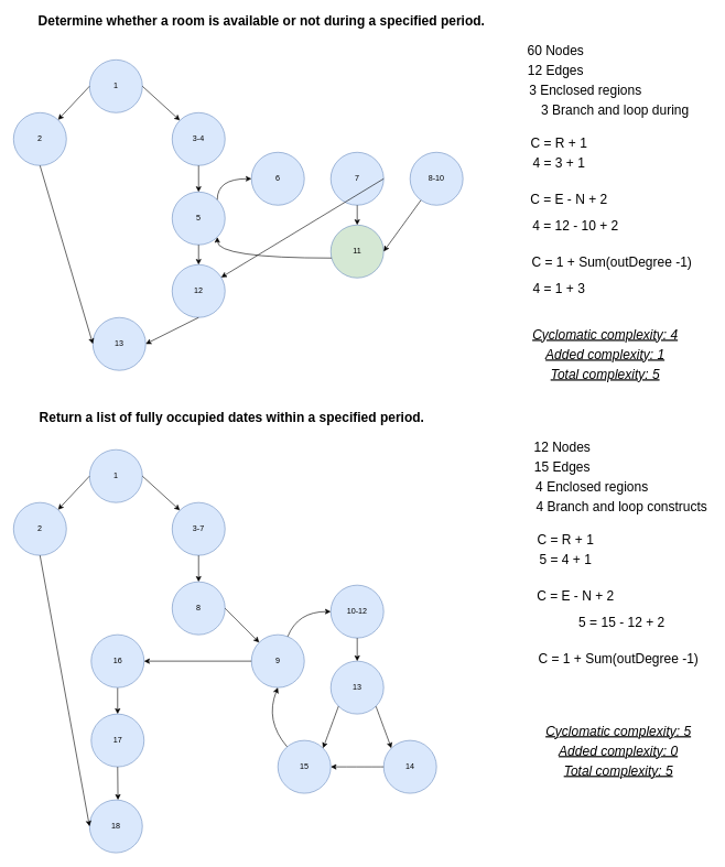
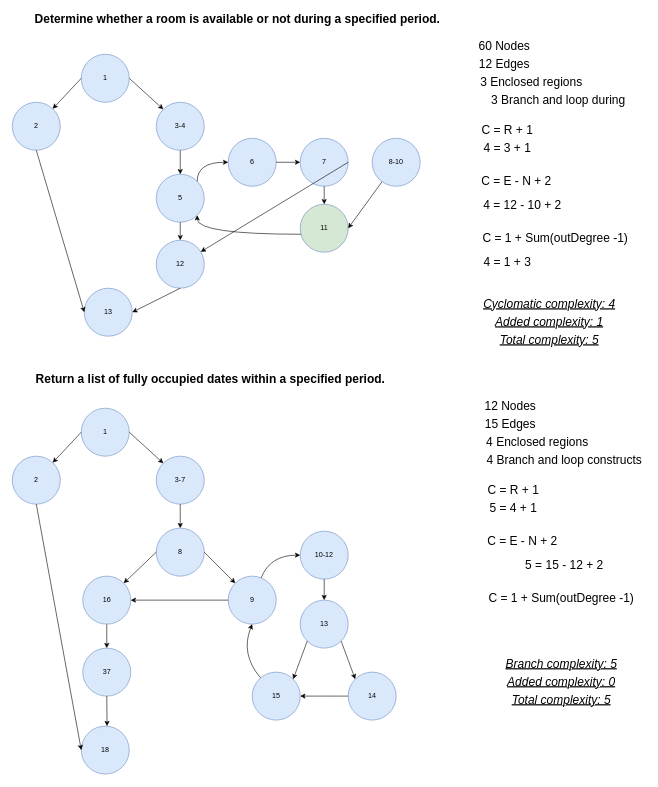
  <mxCell id="0" />
  <mxCell id="1" parent="0" />
  <mxCell id="2" value="1" style="ellipse;whiteSpace=wrap;html=1;aspect=fixed;fillColor=#dae8fc;strokeColor=#6c8ebf;" parent="1" vertex="1"><mxGeometry x="135" y="90" width="80" height="80" as="geometry" /></mxCell>
  <mxCell id="3" value="2" style="ellipse;whiteSpace=wrap;html=1;aspect=fixed;fillColor=#dae8fc;strokeColor=#6c8ebf;" parent="1" vertex="1"><mxGeometry y="170" width="80" height="80" as="geometry" x="20" /></mxCell>
  <mxCell id="4" value="3-4" style="ellipse;whiteSpace=wrap;html=1;aspect=fixed;fillColor=#dae8fc;strokeColor=#6c8ebf;" parent="1" vertex="1"><mxGeometry x="260" y="170" width="80" height="80" as="geometry" /></mxCell>
  <mxCell id="5" value="6" style="ellipse;whiteSpace=wrap;html=1;aspect=fixed;fillColor=#dae8fc;strokeColor=#6c8ebf;" parent="1" vertex="1"><mxGeometry x="380" y="230" width="80" height="80" as="geometry" /></mxCell>
  <mxCell id="6" value="5" style="ellipse;whiteSpace=wrap;html=1;aspect=fixed;fillColor=#dae8fc;strokeColor=#6c8ebf;" parent="1" vertex="1"><mxGeometry x="260" y="290" width="80" height="80" as="geometry" /></mxCell>
  <mxCell id="7" value="12" style="ellipse;whiteSpace=wrap;html=1;aspect=fixed;fillColor=#dae8fc;strokeColor=#6c8ebf;" parent="1" vertex="1"><mxGeometry x="260" y="400" width="80" height="80" as="geometry" /></mxCell>
  <mxCell id="8" value="" style="endArrow=classic;html=1;rounded=0;exitX=0;exitY=0.5;exitDx=0;exitDy=0;" parent="1" source="2" target="3" edge="1"><mxGeometry width="50" height="50" relative="1" as="geometry"><mxPoint x="40" y="140" as="sourcePoint" /><mxPoint x="90" y="90" as="targetPoint" /></mxGeometry></mxCell>
  <mxCell id="9" value="" style="endArrow=classic;html=1;rounded=0;exitX=1;exitY=0.5;exitDx=0;exitDy=0;entryX=0;entryY=0;entryDx=0;entryDy=0;" parent="1" source="2" target="4" edge="1"><mxGeometry width="50" height="50" relative="1" as="geometry"><mxPoint x="145" y="140" as="sourcePoint" /><mxPoint x="97.358" y="190.819" as="targetPoint" /></mxGeometry></mxCell>
  <mxCell id="10" value="" style="endArrow=classic;html=1;rounded=0;exitX=0.5;exitY=1;exitDx=0;exitDy=0;entryX=0.5;entryY=0;entryDx=0;entryDy=0;" parent="1" source="4" target="6" edge="1"><mxGeometry width="50" height="50" relative="1" as="geometry"><mxPoint x="225" y="140" as="sourcePoint" /><mxPoint x="281.716" y="191.716" as="targetPoint" /></mxGeometry></mxCell>
  <mxCell id="11" value="" style="endArrow=classic;html=1;rounded=0;exitX=0.5;exitY=1;exitDx=0;exitDy=0;entryX=0.5;entryY=0;entryDx=0;entryDy=0;" parent="1" source="6" target="7" edge="1"><mxGeometry width="50" height="50" relative="1" as="geometry"><mxPoint x="310" y="260" as="sourcePoint" /><mxPoint x="310" y="300" as="targetPoint" /></mxGeometry></mxCell>
  <mxCell id="12" value="" style="endArrow=classic;html=1;rounded=0;exitX=1;exitY=0;exitDx=0;exitDy=0;entryX=0;entryY=0.5;entryDx=0;entryDy=0;edgeStyle=orthogonalEdgeStyle;curved=1;" parent="1" source="6" target="5" edge="1"><mxGeometry width="50" height="50" relative="1" as="geometry"><mxPoint x="310" y="380" as="sourcePoint" /><mxPoint x="228.284" y="451.716" as="targetPoint" /><Array as="points"><mxPoint x="328" y="270" /></Array></mxGeometry></mxCell>
  <mxCell id="13" value="7" style="ellipse;whiteSpace=wrap;html=1;aspect=fixed;fillColor=#dae8fc;strokeColor=#6c8ebf;" parent="1" vertex="1"><mxGeometry x="500" y="230" width="80" height="80" as="geometry" /></mxCell>
+ <mxCell id="14" value="" style="endArrow=classic;html=1;rounded=0;exitX=1;exitY=0.5;exitDx=0;exitDy=0;entryX=0;entryY=0.5;entryDx=0;entryDy=0;" parent="1" source="5" target="13" edge="1"><mxGeometry width="50" height="50" relative="1" as="geometry"><mxPoint x="350" y="400" as="sourcePoint" /><mxPoint x="430" y="280" as="targetPoint" /></mxGeometry></mxCell>
  <mxCell id="15" value="8-10" style="ellipse;whiteSpace=wrap;html=1;aspect=fixed;fillColor=#dae8fc;strokeColor=#6c8ebf;" parent="1" vertex="1"><mxGeometry x="620" y="230" width="80" height="80" as="geometry" /></mxCell>
  <mxCell id="16" value="11" style="ellipse;whiteSpace=wrap;html=1;aspect=fixed;fillColor=#d5e8d4;strokeColor=#6c8ebf;" parent="1" vertex="1"><mxGeometry x="500" y="340" width="80" height="80" as="geometry" /></mxCell>
  <mxCell id="17" value="" style="endArrow=classic;html=1;rounded=0;exitX=1;exitY=0.5;exitDx=0;exitDy=0;" parent="1" source="13" target="7" edge="1"><mxGeometry width="50" height="50" relative="1" as="geometry"><mxPoint x="470" y="320" as="sourcePoint" /><mxPoint x="540" y="350" as="targetPoint" /></mxGeometry></mxCell>
  <mxCell id="18" value="" style="endArrow=classic;html=1;rounded=0;exitX=0.5;exitY=1;exitDx=0;exitDy=0;entryX=0.5;entryY=0;entryDx=0;entryDy=0;" parent="1" source="13" target="16" edge="1"><mxGeometry width="50" height="50" relative="1" as="geometry"><mxPoint x="550" y="320" as="sourcePoint" /><mxPoint x="550" y="360" as="targetPoint" /></mxGeometry></mxCell>
  <mxCell id="19" value="" style="endArrow=classic;html=1;rounded=0;entryX=1;entryY=0.5;entryDx=0;entryDy=0;" parent="1" source="15" target="16" edge="1"><mxGeometry width="50" height="50" relative="1" as="geometry"><mxPoint x="521.716" y="308.284" as="sourcePoint" /><mxPoint x="458.284" y="371.716" as="targetPoint" /></mxGeometry></mxCell>
  <mxCell id="20" value="13" style="ellipse;whiteSpace=wrap;html=1;aspect=fixed;fillColor=#dae8fc;strokeColor=#6c8ebf;" parent="1" vertex="1"><mxGeometry x="140" y="480" width="80" height="80" as="geometry" /></mxCell>
  <mxCell id="21" value="" style="endArrow=classic;html=1;rounded=0;exitX=0.5;exitY=1;exitDx=0;exitDy=0;entryX=1;entryY=0.5;entryDx=0;entryDy=0;" parent="1" source="7" target="20" edge="1"><mxGeometry width="50" height="50" relative="1" as="geometry"><mxPoint x="270" y="340" as="sourcePoint" /><mxPoint x="225" y="340" as="targetPoint" /></mxGeometry></mxCell>
  <mxCell id="22" value="" style="endArrow=classic;html=1;rounded=0;exitX=0.5;exitY=1;exitDx=0;exitDy=0;entryX=0;entryY=0.5;entryDx=0;entryDy=0;" parent="1" source="3" target="20" edge="1"><mxGeometry width="50" height="50" relative="1" as="geometry"><mxPoint x="145" y="140" as="sourcePoint" /><mxPoint x="97.358" y="190.819" as="targetPoint" /></mxGeometry></mxCell>
  <mxCell id="23" value="&lt;font style=&quot;font-size: 20px&quot;&gt;&lt;b&gt;Determine whether a room is available or not during a specified period.&lt;/b&gt;&lt;/font&gt;" style="text;html=1;align=center;verticalAlign=middle;resizable=0;points=[];autosize=1;strokeColor=none;fillColor=none;" parent="1" vertex="1"><mxGeometry x="50" y="20" width="690" height="20" as="geometry" /></mxCell>
  <mxCell id="24" value="&lt;font style=&quot;font-size: 20px&quot;&gt;&lt;b&gt;Return a list of fully occupied dates within a specified period.&lt;/b&gt;&lt;/font&gt;" style="text;html=1;align=center;verticalAlign=middle;resizable=0;points=[];autosize=1;strokeColor=none;fillColor=none;" parent="1" vertex="1"><mxGeometry x="50" y="620" width="600" height="20" as="geometry" /></mxCell>
  <mxCell id="25" value="1" style="ellipse;whiteSpace=wrap;html=1;aspect=fixed;fillColor=#dae8fc;strokeColor=#6c8ebf;" parent="1" vertex="1"><mxGeometry x="135" y="680" width="80" height="80" as="geometry" /></mxCell>
  <mxCell id="26" value="2" style="ellipse;whiteSpace=wrap;html=1;aspect=fixed;fillColor=#dae8fc;strokeColor=#6c8ebf;" parent="1" vertex="1"><mxGeometry y="760" width="80" height="80" as="geometry" x="20" /></mxCell>
  <mxCell id="27" value="3-7" style="ellipse;whiteSpace=wrap;html=1;aspect=fixed;fillColor=#dae8fc;strokeColor=#6c8ebf;" parent="1" vertex="1"><mxGeometry x="260" y="760" width="80" height="80" as="geometry" /></mxCell>
  <mxCell id="28" value="" style="endArrow=classic;html=1;rounded=0;exitX=0;exitY=0.5;exitDx=0;exitDy=0;" parent="1" source="25" target="26" edge="1"><mxGeometry width="50" height="50" relative="1" as="geometry"><mxPoint x="40" y="730" as="sourcePoint" /><mxPoint x="90" y="680" as="targetPoint" /></mxGeometry></mxCell>
  <mxCell id="29" value="" style="endArrow=classic;html=1;rounded=0;exitX=1;exitY=0.5;exitDx=0;exitDy=0;entryX=0;entryY=0;entryDx=0;entryDy=0;" parent="1" source="25" target="27" edge="1"><mxGeometry width="50" height="50" relative="1" as="geometry"><mxPoint x="145" y="730" as="sourcePoint" /><mxPoint x="97.358" y="780.819" as="targetPoint" /></mxGeometry></mxCell>
  <mxCell id="30" value="" style="endArrow=classic;html=1;rounded=0;exitX=0.5;exitY=1;exitDx=0;exitDy=0;entryX=0.5;entryY=0;entryDx=0;entryDy=0;" parent="1" source="27" target="34" edge="1"><mxGeometry width="50" height="50" relative="1" as="geometry"><mxPoint x="225" y="730" as="sourcePoint" /><mxPoint x="300" y="890" as="targetPoint" /></mxGeometry></mxCell>
  <mxCell id="31" value="18" style="ellipse;whiteSpace=wrap;html=1;aspect=fixed;fillColor=#dae8fc;strokeColor=#6c8ebf;" parent="1" vertex="1"><mxGeometry x="135" y="1210" width="80" height="80" as="geometry" /></mxCell>
  <mxCell id="32" value="" style="endArrow=classic;html=1;rounded=0;exitX=0.5;exitY=1;exitDx=0;exitDy=0;entryX=0.5;entryY=0;entryDx=0;entryDy=0;" parent="1" source="37" target="71" edge="1"><mxGeometry width="50" height="50" relative="1" as="geometry"><mxPoint x="177.5" y="1110" as="sourcePoint" /><mxPoint x="227.5" y="1080" as="targetPoint" /></mxGeometry></mxCell>
  <mxCell id="33" value="" style="endArrow=classic;html=1;rounded=0;exitX=0.5;exitY=1;exitDx=0;exitDy=0;entryX=0;entryY=0.5;entryDx=0;entryDy=0;" parent="1" source="26" target="31" edge="1"><mxGeometry width="50" height="50" relative="1" as="geometry"><mxPoint x="145" y="730" as="sourcePoint" /><mxPoint x="97.358" y="780.819" as="targetPoint" /></mxGeometry></mxCell>
  <mxCell id="34" value="8" style="ellipse;whiteSpace=wrap;html=1;aspect=fixed;fillColor=#dae8fc;strokeColor=#6c8ebf;" parent="1" vertex="1"><mxGeometry x="260" y="880" width="80" height="80" as="geometry" /></mxCell>
  <mxCell id="35" value="9" style="ellipse;whiteSpace=wrap;html=1;aspect=fixed;fillColor=#dae8fc;strokeColor=#6c8ebf;" parent="1" vertex="1"><mxGeometry x="380" y="960" width="80" height="80" as="geometry" /></mxCell>
  <mxCell id="36" value="" style="endArrow=classic;html=1;rounded=0;exitX=1;exitY=0.5;exitDx=0;exitDy=0;entryX=0;entryY=0;entryDx=0;entryDy=0;" parent="1" source="34" target="35" edge="1"><mxGeometry width="50" height="50" relative="1" as="geometry"><mxPoint x="310" y="850" as="sourcePoint" /><mxPoint x="310" y="890" as="targetPoint" /></mxGeometry></mxCell>
  <mxCell id="37" value="16" style="ellipse;whiteSpace=wrap;html=1;aspect=fixed;fillColor=#dae8fc;strokeColor=#6c8ebf;" parent="1" vertex="1"><mxGeometry x="137.5" y="960" width="80" height="80" as="geometry" /></mxCell>
+ <mxCell id="38" value="" style="endArrow=classic;html=1;rounded=0;exitX=0;exitY=0.5;exitDx=0;exitDy=0;entryX=1;entryY=0;entryDx=0;entryDy=0;" parent="1" source="34" target="37" edge="1"><mxGeometry width="50" height="50" relative="1" as="geometry"><mxPoint x="227.5" y="880" as="sourcePoint" /><mxPoint x="284.216" y="931.716" as="targetPoint" /></mxGeometry></mxCell>
  <mxCell id="39" value="10-12" style="ellipse;whiteSpace=wrap;html=1;aspect=fixed;fillColor=#dae8fc;strokeColor=#6c8ebf;" parent="1" vertex="1"><mxGeometry x="500" y="885" width="80" height="80" as="geometry" /></mxCell>
  <mxCell id="40" value="13" style="ellipse;whiteSpace=wrap;html=1;aspect=fixed;fillColor=#dae8fc;strokeColor=#6c8ebf;" parent="1" vertex="1"><mxGeometry x="500" y="1000" width="80" height="80" as="geometry" /></mxCell>
  <mxCell id="41" value="" style="endArrow=classic;html=1;rounded=0;exitX=0.5;exitY=1;exitDx=0;exitDy=0;entryX=0.5;entryY=0;entryDx=0;entryDy=0;" parent="1" source="39" target="40" edge="1"><mxGeometry width="50" height="50" relative="1" as="geometry"><mxPoint x="590" y="810" as="sourcePoint" /><mxPoint x="630" y="810" as="targetPoint" /></mxGeometry></mxCell>
  <mxCell id="42" value="14" style="ellipse;whiteSpace=wrap;html=1;aspect=fixed;fillColor=#dae8fc;strokeColor=#6c8ebf;" parent="1" vertex="1"><mxGeometry x="580" y="1120" width="80" height="80" as="geometry" /></mxCell>
  <mxCell id="43" value="60 Nodes" style="text;html=1;align=center;verticalAlign=middle;resizable=0;points=[];autosize=1;strokeColor=none;fillColor=none;fontSize=20;" parent="1" vertex="1"><mxGeometry x="790" y="60" width="100" height="30" as="geometry" /></mxCell>
  <mxCell id="44" value="12 Edges" style="text;html=1;align=center;verticalAlign=middle;resizable=0;points=[];autosize=1;strokeColor=none;fillColor=none;fontSize=20;" parent="1" vertex="1"><mxGeometry x="790" y="90" width="100" height="30" as="geometry" /></mxCell>
  <mxCell id="45" value="3 Enclosed regions" style="text;html=1;align=center;verticalAlign=middle;resizable=0;points=[];autosize=1;strokeColor=none;fillColor=none;fontSize=20;" parent="1" vertex="1"><mxGeometry x="790" y="120" width="190" height="30" as="geometry" /></mxCell>
  <mxCell id="46" value="C = R + 1" style="text;html=1;align=center;verticalAlign=middle;resizable=0;points=[];autosize=1;strokeColor=none;fillColor=none;fontSize=20;" parent="1" vertex="1"><mxGeometry x="795" y="200" width="100" height="30" as="geometry" /></mxCell>
  <mxCell id="47" value="4 = 3 + 1" style="text;html=1;align=center;verticalAlign=middle;resizable=0;points=[];autosize=1;strokeColor=none;fillColor=none;fontSize=20;" parent="1" vertex="1"><mxGeometry x="800" y="230" width="90" height="30" as="geometry" /></mxCell>
  <mxCell id="48" value="C = E - N + 2" style="text;html=1;align=center;verticalAlign=middle;resizable=0;points=[];autosize=1;strokeColor=none;fillColor=none;fontSize=20;" parent="1" vertex="1"><mxGeometry x="795" y="285" width="130" height="30" as="geometry" /></mxCell>
  <mxCell id="49" value="4 = 12 - 10 + 2" style="text;html=1;align=center;verticalAlign=middle;resizable=0;points=[];autosize=1;strokeColor=none;fillColor=none;fontSize=20;" parent="1" vertex="1"><mxGeometry x="795" y="325" width="150" height="30" as="geometry" /></mxCell>
  <mxCell id="50" value="C = 1 + Sum(outDegree -1)" style="text;html=1;align=center;verticalAlign=middle;resizable=0;points=[];autosize=1;strokeColor=none;fillColor=none;fontSize=20;" parent="1" vertex="1"><mxGeometry x="795" y="380" width="260" height="30" as="geometry" /></mxCell>
  <mxCell id="51" value="3 Branch and loop during" style="text;html=1;align=center;verticalAlign=middle;resizable=0;points=[];autosize=1;strokeColor=none;fillColor=none;fontSize=20;" parent="1" vertex="1"><mxGeometry x="795" y="150" width="270" height="30" as="geometry" /></mxCell>
  <mxCell id="52" value="4 = 1 + 3" style="text;html=1;align=center;verticalAlign=middle;resizable=0;points=[];autosize=1;strokeColor=none;fillColor=none;fontSize=20;" parent="1" vertex="1"><mxGeometry x="800" y="420" width="90" height="30" as="geometry" /></mxCell>
  <mxCell id="53" value="&lt;i&gt;&lt;u&gt;Added complexity: 1&lt;/u&gt;&lt;/i&gt;" style="text;html=1;align=center;verticalAlign=middle;resizable=0;points=[];autosize=1;strokeColor=none;fillColor=none;fontSize=20;" parent="1" vertex="1"><mxGeometry x="815" y="520" width="200" height="30" as="geometry" /></mxCell>
  <mxCell id="54" value="12 Nodes" style="text;html=1;align=center;verticalAlign=middle;resizable=0;points=[];autosize=1;strokeColor=none;fillColor=none;fontSize=20;" parent="1" vertex="1"><mxGeometry x="800" y="660" width="100" height="30" as="geometry" /></mxCell>
  <mxCell id="55" value="15 Edges" style="text;html=1;align=center;verticalAlign=middle;resizable=0;points=[];autosize=1;strokeColor=none;fillColor=none;fontSize=20;" parent="1" vertex="1"><mxGeometry x="800" y="690" width="100" height="30" as="geometry" /></mxCell>
  <mxCell id="56" value="4 Enclosed regions" style="text;html=1;align=center;verticalAlign=middle;resizable=0;points=[];autosize=1;strokeColor=none;fillColor=none;fontSize=20;" parent="1" vertex="1"><mxGeometry x="800" y="720" width="190" height="30" as="geometry" /></mxCell>
  <mxCell id="57" value="C = R + 1" style="text;html=1;align=center;verticalAlign=middle;resizable=0;points=[];autosize=1;strokeColor=none;fillColor=none;fontSize=20;" parent="1" vertex="1"><mxGeometry x="805" y="800" width="100" height="30" as="geometry" /></mxCell>
  <mxCell id="58" value="5 = 4 + 1" style="text;html=1;align=center;verticalAlign=middle;resizable=0;points=[];autosize=1;strokeColor=none;fillColor=none;fontSize=20;" parent="1" vertex="1"><mxGeometry x="810" y="830" width="90" height="30" as="geometry" /></mxCell>
  <mxCell id="59" value="C = E - N + 2" style="text;html=1;align=center;verticalAlign=middle;resizable=0;points=[];autosize=1;strokeColor=none;fillColor=none;fontSize=20;" parent="1" vertex="1"><mxGeometry x="805" y="885" width="130" height="30" as="geometry" /></mxCell>
  <mxCell id="60" value="5 = 15 - 12 + 2" style="text;html=1;align=center;verticalAlign=middle;resizable=0;points=[];autosize=1;strokeColor=none;fillColor=none;fontSize=20;" parent="1" vertex="1"><mxGeometry x="865" y="925" width="150" height="30" as="geometry" /></mxCell>
  <mxCell id="61" value="C = 1 + Sum(outDegree -1)" style="text;html=1;align=center;verticalAlign=middle;resizable=0;points=[];autosize=1;strokeColor=none;fillColor=none;fontSize=20;" parent="1" vertex="1"><mxGeometry x="805" y="980" width="260" height="30" as="geometry" /></mxCell>
  <mxCell id="62" value="4 Branch and loop constructs" style="text;html=1;align=center;verticalAlign=middle;resizable=0;points=[];autosize=1;strokeColor=none;fillColor=none;fontSize=20;" parent="1" vertex="1"><mxGeometry x="805" y="750" width="270" height="30" as="geometry" /></mxCell>
  <mxCell id="63" value="" style="endArrow=classic;html=1;rounded=0;entryX=1;entryY=1;entryDx=0;entryDy=0;edgeStyle=orthogonalEdgeStyle;curved=1;" parent="1" source="16" target="6" edge="1"><mxGeometry width="50" height="50" relative="1" as="geometry"><mxPoint x="338.284" y="311.716" as="sourcePoint" /><mxPoint x="390" y="280" as="targetPoint" /><Array as="points"><mxPoint x="328" y="390" /></Array></mxGeometry></mxCell>
  <mxCell id="64" value="" style="endArrow=classic;html=1;rounded=0;fontSize=20;curved=1;entryX=0;entryY=0;entryDx=0;entryDy=0;exitX=1;exitY=1;exitDx=0;exitDy=0;" parent="1" source="40" target="42" edge="1"><mxGeometry width="50" height="50" relative="1" as="geometry"><mxPoint x="490" y="990" as="sourcePoint" /><mxPoint x="540" y="940" as="targetPoint" /></mxGeometry></mxCell>
  <mxCell id="65" value="15" style="ellipse;whiteSpace=wrap;html=1;aspect=fixed;fillColor=#dae8fc;strokeColor=#6c8ebf;" parent="1" vertex="1"><mxGeometry x="420" y="1120" width="80" height="80" as="geometry" /></mxCell>
  <mxCell id="66" value="" style="endArrow=classic;html=1;rounded=0;fontSize=20;curved=1;entryX=1;entryY=0.5;entryDx=0;entryDy=0;exitX=0;exitY=0.5;exitDx=0;exitDy=0;" parent="1" source="42" target="65" edge="1"><mxGeometry width="50" height="50" relative="1" as="geometry"><mxPoint x="578.284" y="1078.284" as="sourcePoint" /><mxPoint x="601.716" y="1141.716" as="targetPoint" /></mxGeometry></mxCell>
  <mxCell id="67" value="" style="endArrow=classic;html=1;rounded=0;fontSize=20;curved=1;entryX=1;entryY=0;entryDx=0;entryDy=0;exitX=0;exitY=1;exitDx=0;exitDy=0;" parent="1" source="40" target="65" edge="1"><mxGeometry width="50" height="50" relative="1" as="geometry"><mxPoint x="590" y="1170" as="sourcePoint" /><mxPoint x="510" y="1170" as="targetPoint" /></mxGeometry></mxCell>
  <mxCell id="68" value="" style="endArrow=classic;html=1;rounded=0;fontSize=20;curved=1;entryX=0.5;entryY=1;entryDx=0;entryDy=0;" parent="1" source="65" target="35" edge="1"><mxGeometry width="50" height="50" relative="1" as="geometry"><mxPoint x="521.716" y="1078.284" as="sourcePoint" /><mxPoint x="498.284" y="1141.716" as="targetPoint" /><Array as="points"><mxPoint x="400" y="1090" /></Array></mxGeometry></mxCell>
  <mxCell id="69" value="" style="endArrow=classic;html=1;rounded=0;fontSize=20;curved=1;entryX=0;entryY=0.5;entryDx=0;entryDy=0;" parent="1" source="35" target="39" edge="1"><mxGeometry width="50" height="50" relative="1" as="geometry"><mxPoint x="590" y="1170" as="sourcePoint" /><mxPoint x="510" y="1170" as="targetPoint" /><Array as="points"><mxPoint x="450" y="925" /></Array></mxGeometry></mxCell>
  <mxCell id="70" value="" style="endArrow=classic;html=1;rounded=0;exitX=0;exitY=0.5;exitDx=0;exitDy=0;entryX=1;entryY=0.5;entryDx=0;entryDy=0;" parent="1" source="35" target="37" edge="1"><mxGeometry width="50" height="50" relative="1" as="geometry"><mxPoint x="350" y="930" as="sourcePoint" /><mxPoint x="401.716" y="981.716" as="targetPoint" /></mxGeometry></mxCell>
- <mxCell id="71" value="17" style="ellipse;whiteSpace=wrap;html=1;aspect=fixed;fillColor=#dae8fc;strokeColor=#6c8ebf;" parent="1" vertex="1"><mxGeometry x="137.5" y="1080" width="80" height="80" as="geometry" /></mxCell>
+ <mxCell id="71" value="37" style="ellipse;whiteSpace=wrap;html=1;aspect=fixed;fillColor=#dae8fc;strokeColor=#6c8ebf;" parent="1" vertex="1"><mxGeometry x="137.5" y="1080" width="80" height="80" as="geometry" /></mxCell>
  <mxCell id="72" value="" style="endArrow=classic;html=1;rounded=0;exitX=0.5;exitY=1;exitDx=0;exitDy=0;" parent="1" source="71" edge="1"><mxGeometry width="50" height="50" relative="1" as="geometry"><mxPoint x="175" y="1150" as="sourcePoint" /><mxPoint x="178" y="1210" as="targetPoint" /></mxGeometry></mxCell>
  <mxCell id="73" value="&lt;i&gt;&lt;u&gt;Cyclomatic complexity: 4&lt;/u&gt;&lt;/i&gt;" style="text;html=1;align=center;verticalAlign=middle;resizable=0;points=[];autosize=1;strokeColor=none;fillColor=none;fontSize=20;" vertex="1" parent="1"><mxGeometry x="795" y="490" width="240" height="30" as="geometry" /></mxCell>
  <mxCell id="74" value="&lt;i&gt;&lt;u&gt;Total complexity: 5&lt;/u&gt;&lt;/i&gt;" style="text;html=1;align=center;verticalAlign=middle;resizable=0;points=[];autosize=1;strokeColor=none;fillColor=none;fontSize=20;" vertex="1" parent="1"><mxGeometry x="825" y="550" width="180" height="30" as="geometry" /></mxCell>
  <mxCell id="75" value="&lt;i&gt;&lt;u&gt;Added complexity: 0&lt;/u&gt;&lt;/i&gt;" style="text;html=1;align=center;verticalAlign=middle;resizable=0;points=[];autosize=1;strokeColor=none;fillColor=none;fontSize=20;" vertex="1" parent="1"><mxGeometry x="835" y="1120" width="200" height="30" as="geometry" /></mxCell>
- <mxCell id="76" value="&lt;i&gt;&lt;u&gt;Cyclomatic complexity: 5&lt;/u&gt;&lt;/i&gt;" style="text;html=1;align=center;verticalAlign=middle;resizable=0;points=[];autosize=1;strokeColor=none;fillColor=none;fontSize=20;" vertex="1" parent="1"><mxGeometry x="815" y="1090" width="240" height="30" as="geometry" /></mxCell>
+ <mxCell id="76" value="&lt;i&gt;&lt;u&gt;Branch complexity: 5&lt;/u&gt;&lt;/i&gt;" style="text;html=1;align=center;verticalAlign=middle;resizable=0;points=[];autosize=1;strokeColor=none;fillColor=none;fontSize=20;" vertex="1" parent="1"><mxGeometry x="815" y="1090" width="240" height="30" as="geometry" /></mxCell>
  <mxCell id="77" value="&lt;i&gt;&lt;u&gt;Total complexity: 5&lt;/u&gt;&lt;/i&gt;" style="text;html=1;align=center;verticalAlign=middle;resizable=0;points=[];autosize=1;strokeColor=none;fillColor=none;fontSize=20;" vertex="1" parent="1"><mxGeometry x="845" y="1150" width="180" height="30" as="geometry" /></mxCell>
